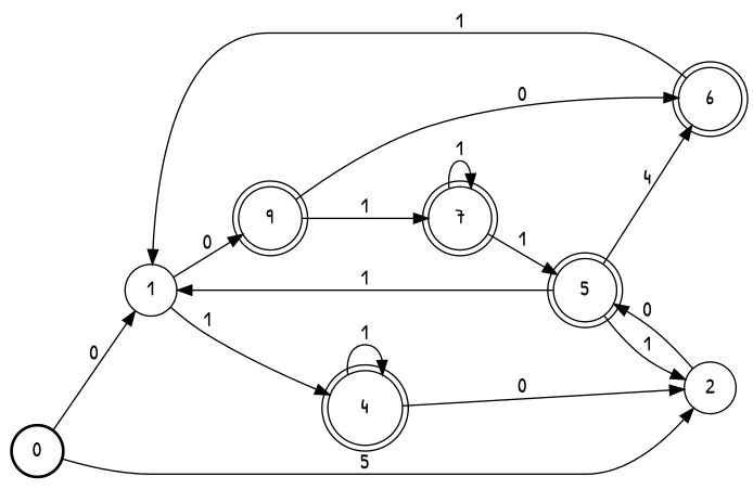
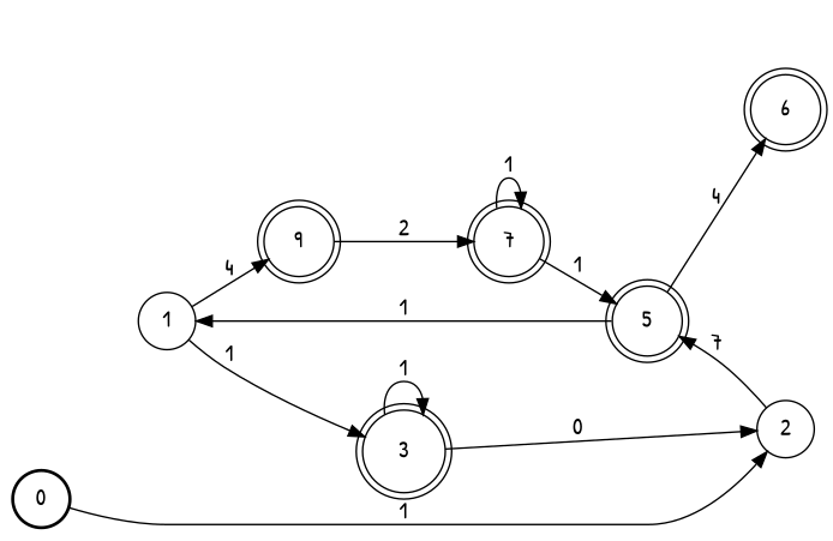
  digraph {
    fontname="Patrick Hand"
    rankdir=LR
    node [fontname="Patrick Hand" shape=circle peripheries=2]
    edge [fontname="Patrick Hand"]
    0 [style=bold peripheries=""]
    1 [peripheries=""]
    2 [peripheries=""]
    n4 [label=9]
-   4
+   4 [label=3]
    5
    6
    7
-   0 -> 1 [label=0]
-   0 -> 2 [label=5]
-   1 -> n4 [label=0]
+   0 -> 2 [label=1]
+   1 -> n4 [label=4]
    1 -> 4 [label=1]
-   2 -> 5 [label=0]
-   n4 -> 6 [label=0]
-   n4 -> 7 [label=1]
+   2 -> 5 [label=7]
+   n4 -> 7 [label=2]
    4 -> 2 [label=0]
    4 -> 4 [label=1]
    5 -> 1 [label=1]
-   5 -> 2 [label=1]
    5 -> 6 [label=4]
-   6 -> 1 [label=1]
    7 -> 5 [label=1]
    7 -> 7 [label=1]
  }
